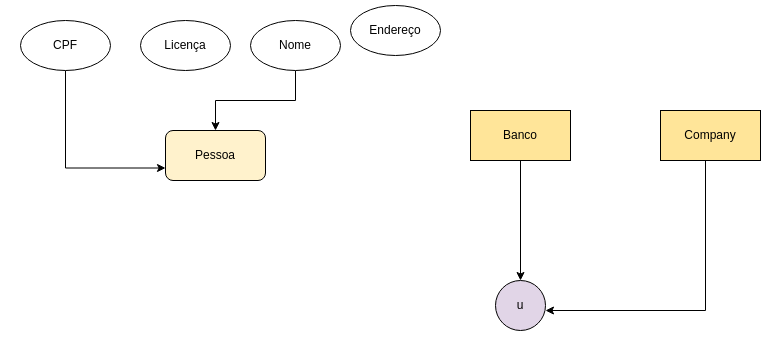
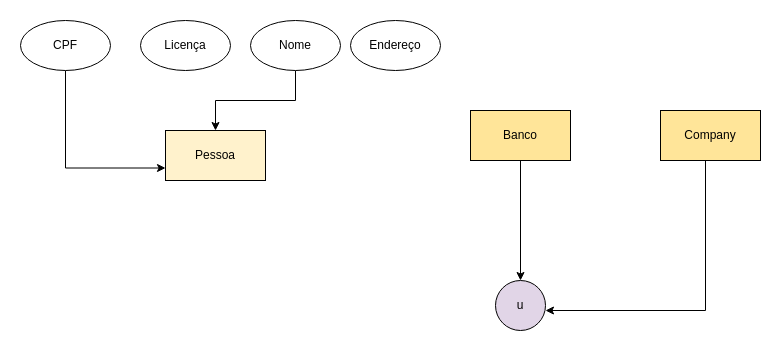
  <mxCell id="0" />
  <mxCell id="1" parent="0" />
  <mxCell id="2" value="u" style="ellipse;whiteSpace=wrap;html=1;aspect=fixed;fillColor=#e1d5e7;" vertex="1" parent="1"><mxGeometry x="495" y="280" width="50" height="50" as="geometry" /></mxCell>
- <mxCell id="3" value="Pessoa" style="whiteSpace=wrap;html=1;fillColor=light-dark(#FFF2CC,var(--ge-dark-color, #121212));rounded=1;" vertex="1" parent="1"><mxGeometry x="165" y="130" width="100" height="50" as="geometry" /></mxCell>
+ <mxCell id="3" value="Pessoa" style="rounded=0;whiteSpace=wrap;html=1;fillColor=light-dark(#FFF2CC,var(--ge-dark-color, #121212));" vertex="1" parent="1"><mxGeometry x="165" y="130" width="100" height="50" as="geometry" /></mxCell>
  <mxCell id="4" style="edgeStyle=orthogonalEdgeStyle;rounded=0;orthogonalLoop=1;jettySize=auto;html=1;exitX=0.5;exitY=1;exitDx=0;exitDy=0;entryX=0.5;entryY=0;entryDx=0;entryDy=0;" edge="1" parent="1" source="5" target="2"><mxGeometry relative="1" as="geometry" /></mxCell>
  <mxCell id="5" value="Banco" style="rounded=0;whiteSpace=wrap;html=1;fillColor=light-dark(#FFE599,var(--ge-dark-color, #121212));" vertex="1" parent="1"><mxGeometry x="470" y="110" width="100" height="50" as="geometry" /></mxCell>
  <mxCell id="6" style="edgeStyle=orthogonalEdgeStyle;rounded=0;orthogonalLoop=1;jettySize=auto;html=1;exitX=0.5;exitY=1;exitDx=0;exitDy=0;" edge="1" parent="1"><mxGeometry relative="1" as="geometry"><mxPoint x="545" y="310" as="targetPoint" /><mxPoint x="705" y="160" as="sourcePoint" /><Array as="points"><mxPoint x="705" y="310" /></Array></mxGeometry></mxCell>
  <mxCell id="7" value="Company" style="rounded=0;whiteSpace=wrap;html=1;fillColor=light-dark(#FFE599,var(--ge-dark-color, #121212));" vertex="1" parent="1"><mxGeometry x="660" y="110" width="100" height="50" as="geometry" /></mxCell>
  <mxCell id="8" style="edgeStyle=orthogonalEdgeStyle;rounded=0;orthogonalLoop=1;jettySize=auto;html=1;exitX=0.5;exitY=1;exitDx=0;exitDy=0;entryX=0;entryY=0.75;entryDx=0;entryDy=0;" edge="1" parent="1" source="9" target="3"><mxGeometry relative="1" as="geometry" /></mxCell>
  <mxCell id="9" value="CPF" style="ellipse;whiteSpace=wrap;html=1;" vertex="1" parent="1"><mxGeometry x="20" y="20" width="90" height="50" as="geometry" /></mxCell>
  <mxCell id="10" style="edgeStyle=orthogonalEdgeStyle;rounded=0;orthogonalLoop=1;jettySize=auto;html=1;exitX=0.5;exitY=1;exitDx=0;exitDy=0;entryX=0.5;entryY=0;entryDx=0;entryDy=0;" edge="1" parent="1" source="11" target="3"><mxGeometry relative="1" as="geometry" /></mxCell>
  <mxCell id="11" value="Nome" style="ellipse;whiteSpace=wrap;html=1;" vertex="1" parent="1"><mxGeometry x="250" y="20" width="90" height="50" as="geometry" /></mxCell>
- <mxCell id="12" value="Endereço" style="ellipse;whiteSpace=wrap;html=1;" vertex="1" parent="1"><mxGeometry x="350" y="5" width="90" height="50" as="geometry" /></mxCell>
+ <mxCell id="12" value="Endereço" style="ellipse;whiteSpace=wrap;html=1;" vertex="1" parent="1"><mxGeometry x="350" y="20" width="90" height="50" as="geometry" /></mxCell>
  <mxCell id="13" value="Licença" style="ellipse;whiteSpace=wrap;html=1;" vertex="1" parent="1"><mxGeometry x="140" y="20" width="90" height="50" as="geometry" /></mxCell>
